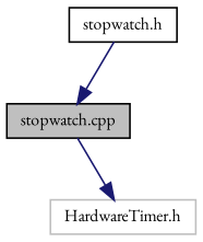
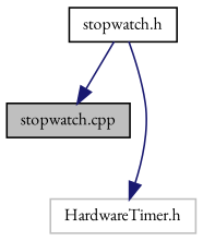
  digraph {
    fontname="EB Garamond"
    node [color=black fillcolor=white fontname="EB Garamond" fontsize=10 shape=record style=filled]
    edge [color=midnightblue fontname="EB Garamond" fontsize=10 labelfontname=Helvetica labelfontsize=10 style=solid]
    n1 [fillcolor=grey75 fontcolor=black height=0.2 label="stopwatch.cpp" width=0.4]
    n2 [height=0.2 label="stopwatch.h" width=0.4]
    n3 [color=grey75 height=0.2 label="HardwareTimer.h" width=0.4]
    n2 -> n1
-   n1 -> n3
+   n2 -> n3
  }
